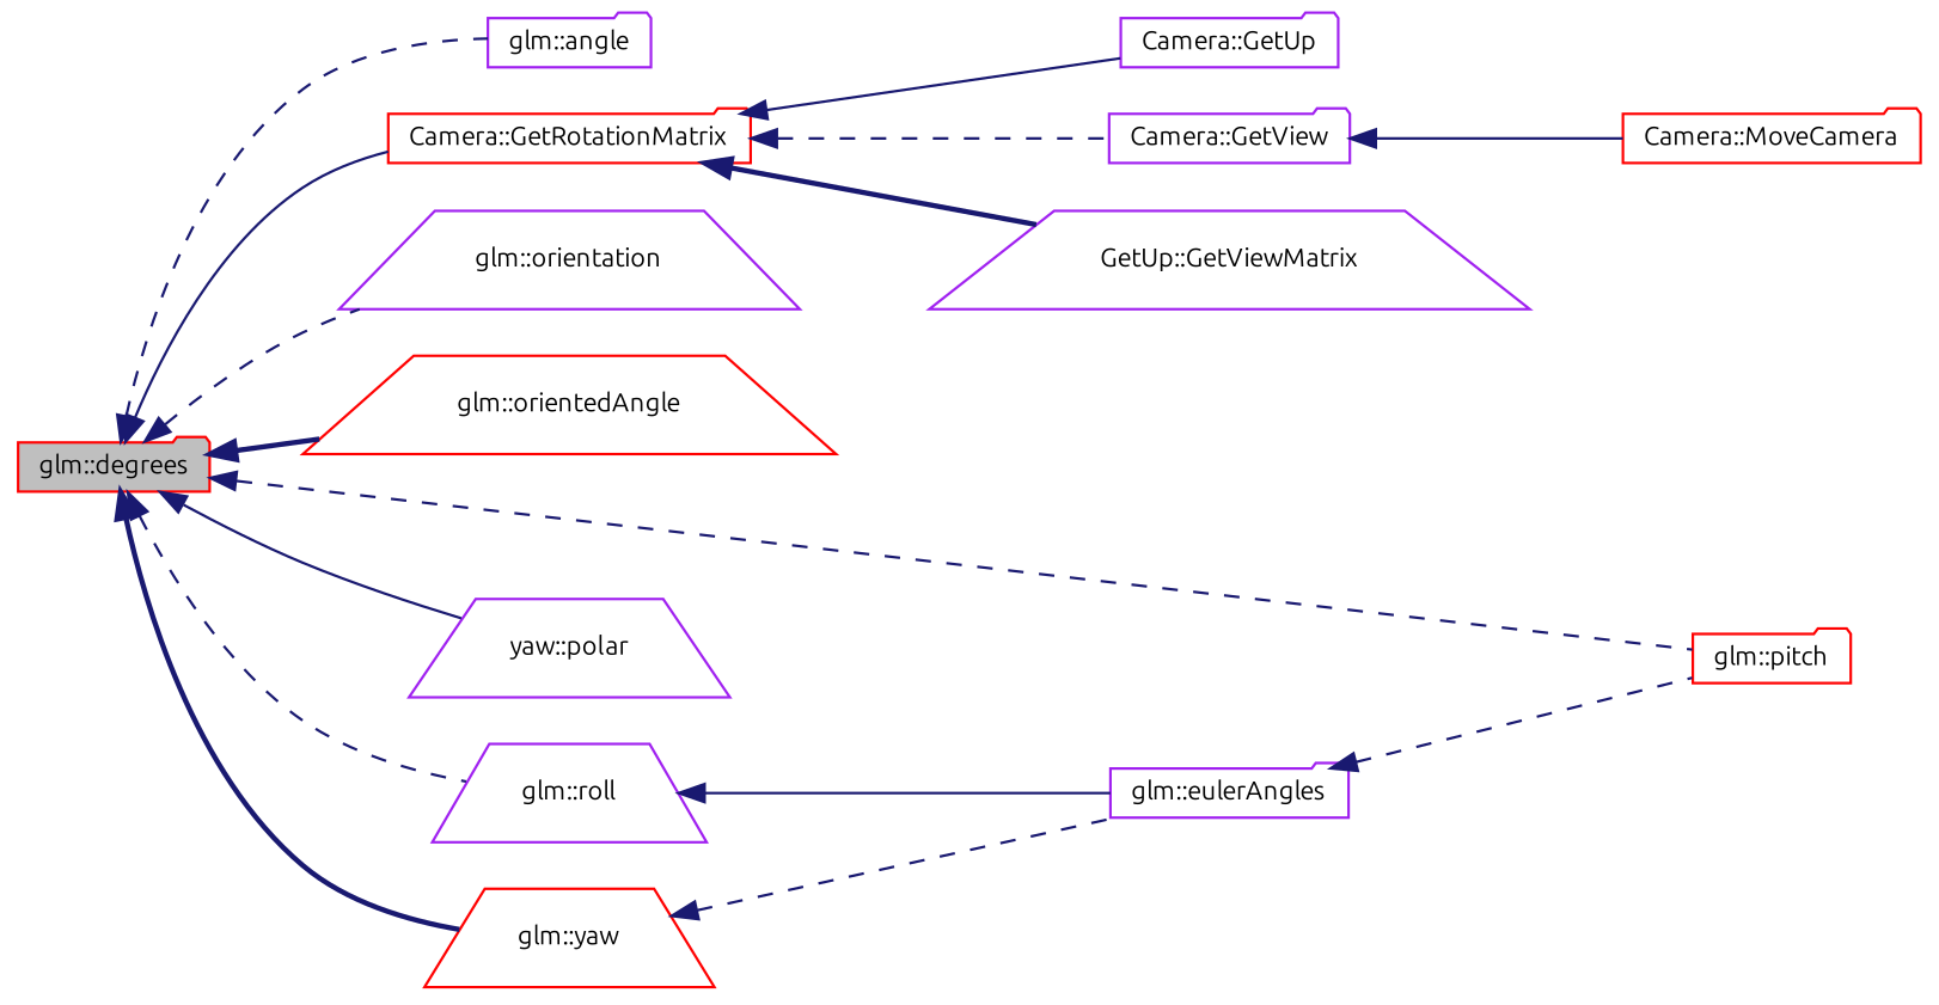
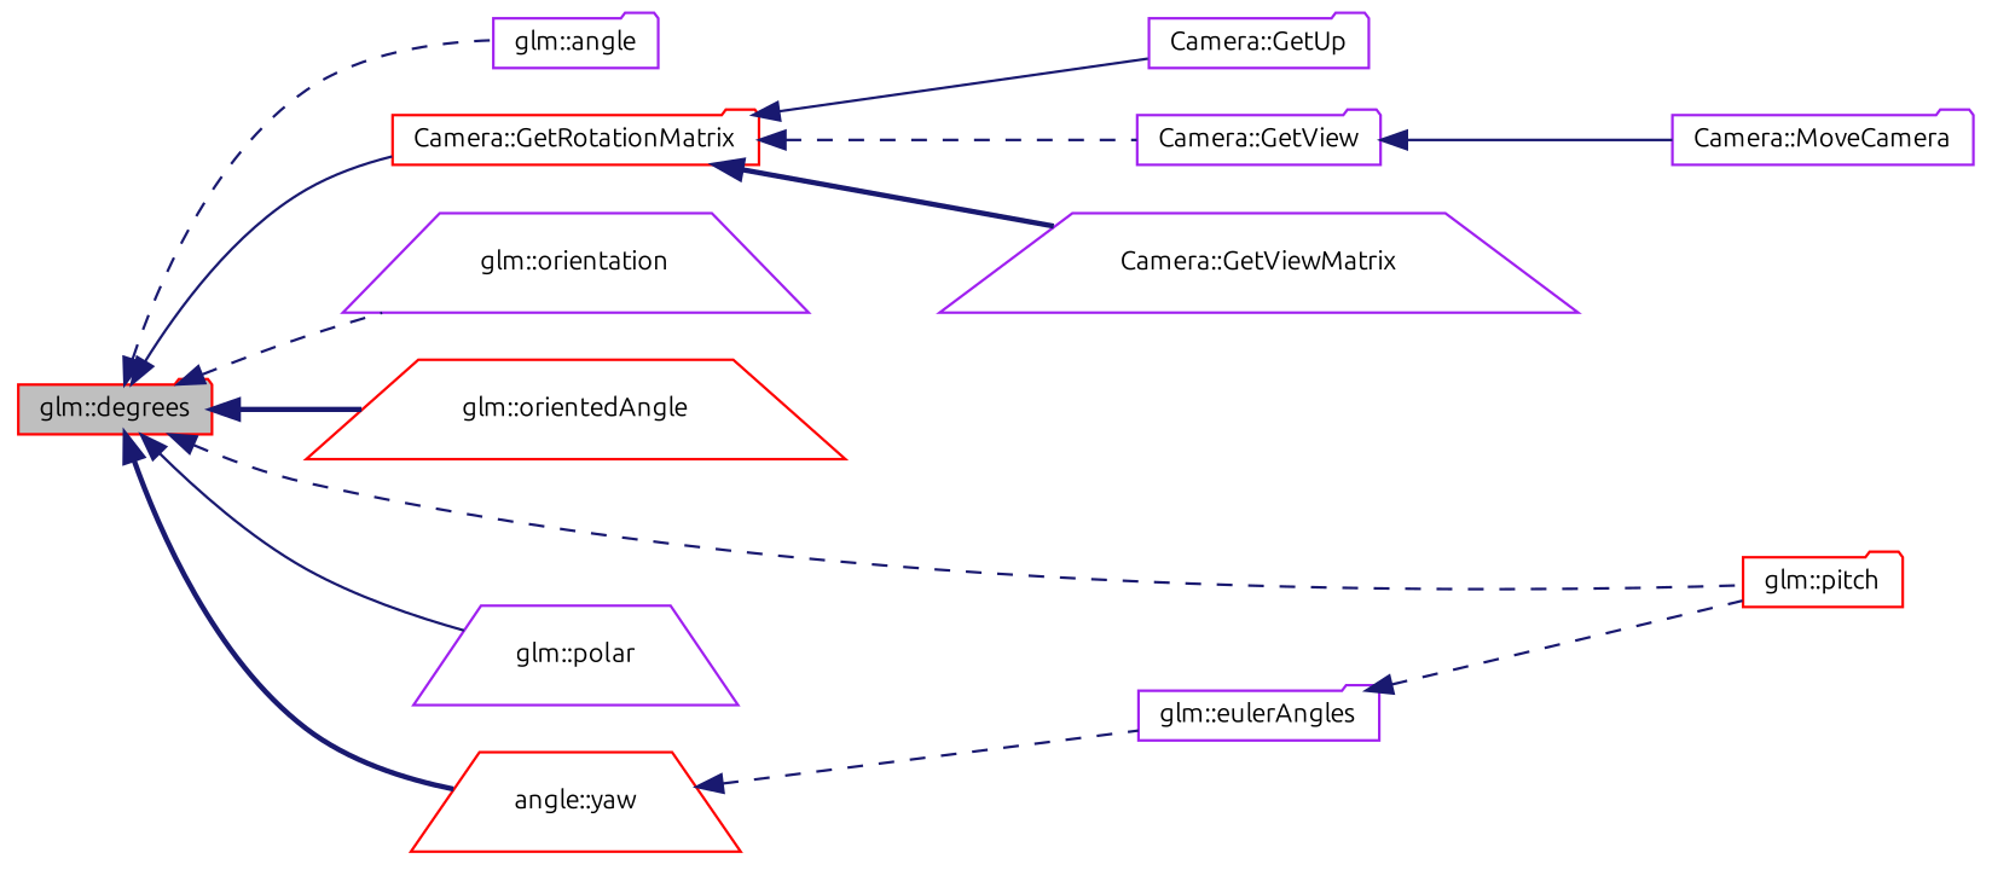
  digraph {
    fontname=Ubuntu
    rankdir=LR
    node [color=purple fontname=Ubuntu fontsize=10 shape=folder]
    edge [color=midnightblue dir=back fontname=Ubuntu fontsize=10 labelfontname=FreeSans labelfontsize=10 style=dashed]
    n1 [color=red fillcolor=grey75 fontcolor=black height=0.2 label="glm::degrees" style=filled width=0.4]
    n2 [height=0.2 label="glm::angle" width=0.4]
    n3 [color=red height=0.2 label="Camera::GetRotationMatrix" width=0.4]
    n4 [height=0.2 label="glm::orientation" shape=trapezium width=0.4]
    n5 [color=red height=0.2 label="glm::orientedAngle" shape=trapezium width=0.4]
    n6 [color=red height=0.2 label="glm::pitch" width=0.4]
-   n7 [height=0.2 label="yaw::polar" shape=trapezium width=0.4]
-   n8 [height=0.2 label="glm::roll" shape=trapezium width=0.4]
-   n9 [color=red height=0.2 label="glm::yaw" shape=trapezium width=0.4]
+   n7 [height=0.2 label="glm::polar" shape=trapezium width=0.4]
+   n9 [color=red height=0.2 label="angle::yaw" shape=trapezium width=0.4]
    n10 [height=0.2 label="Camera::GetUp" width=0.4]
    n11 [height=0.2 label="Camera::GetView" width=0.4]
-   n12 [height=0.2 label="GetUp::GetViewMatrix" shape=trapezium width=0.4]
+   n12 [height=0.2 label="Camera::GetViewMatrix" shape=trapezium width=0.4]
    n13 [height=0.2 label="glm::eulerAngles" width=0.4]
-   n14 [color=red height=0.2 label="Camera::MoveCamera" width=0.4]
+   n14 [height=0.2 label="Camera::MoveCamera" width=0.4]
    n1 -> n2
    n1 -> n3 [style=solid]
    n1 -> n4
    n1 -> n5 [style=bold]
    n1 -> n6
    n1 -> n7 [style=solid]
-   n1 -> n8
    n1 -> n9 [style=bold]
    n3 -> n10 [style=solid]
    n3 -> n11
    n3 -> n12 [style=bold]
-   n8 -> n13 [style=solid]
    n9 -> n13
    n11 -> n14 [style=solid]
    n13 -> n6
  }
